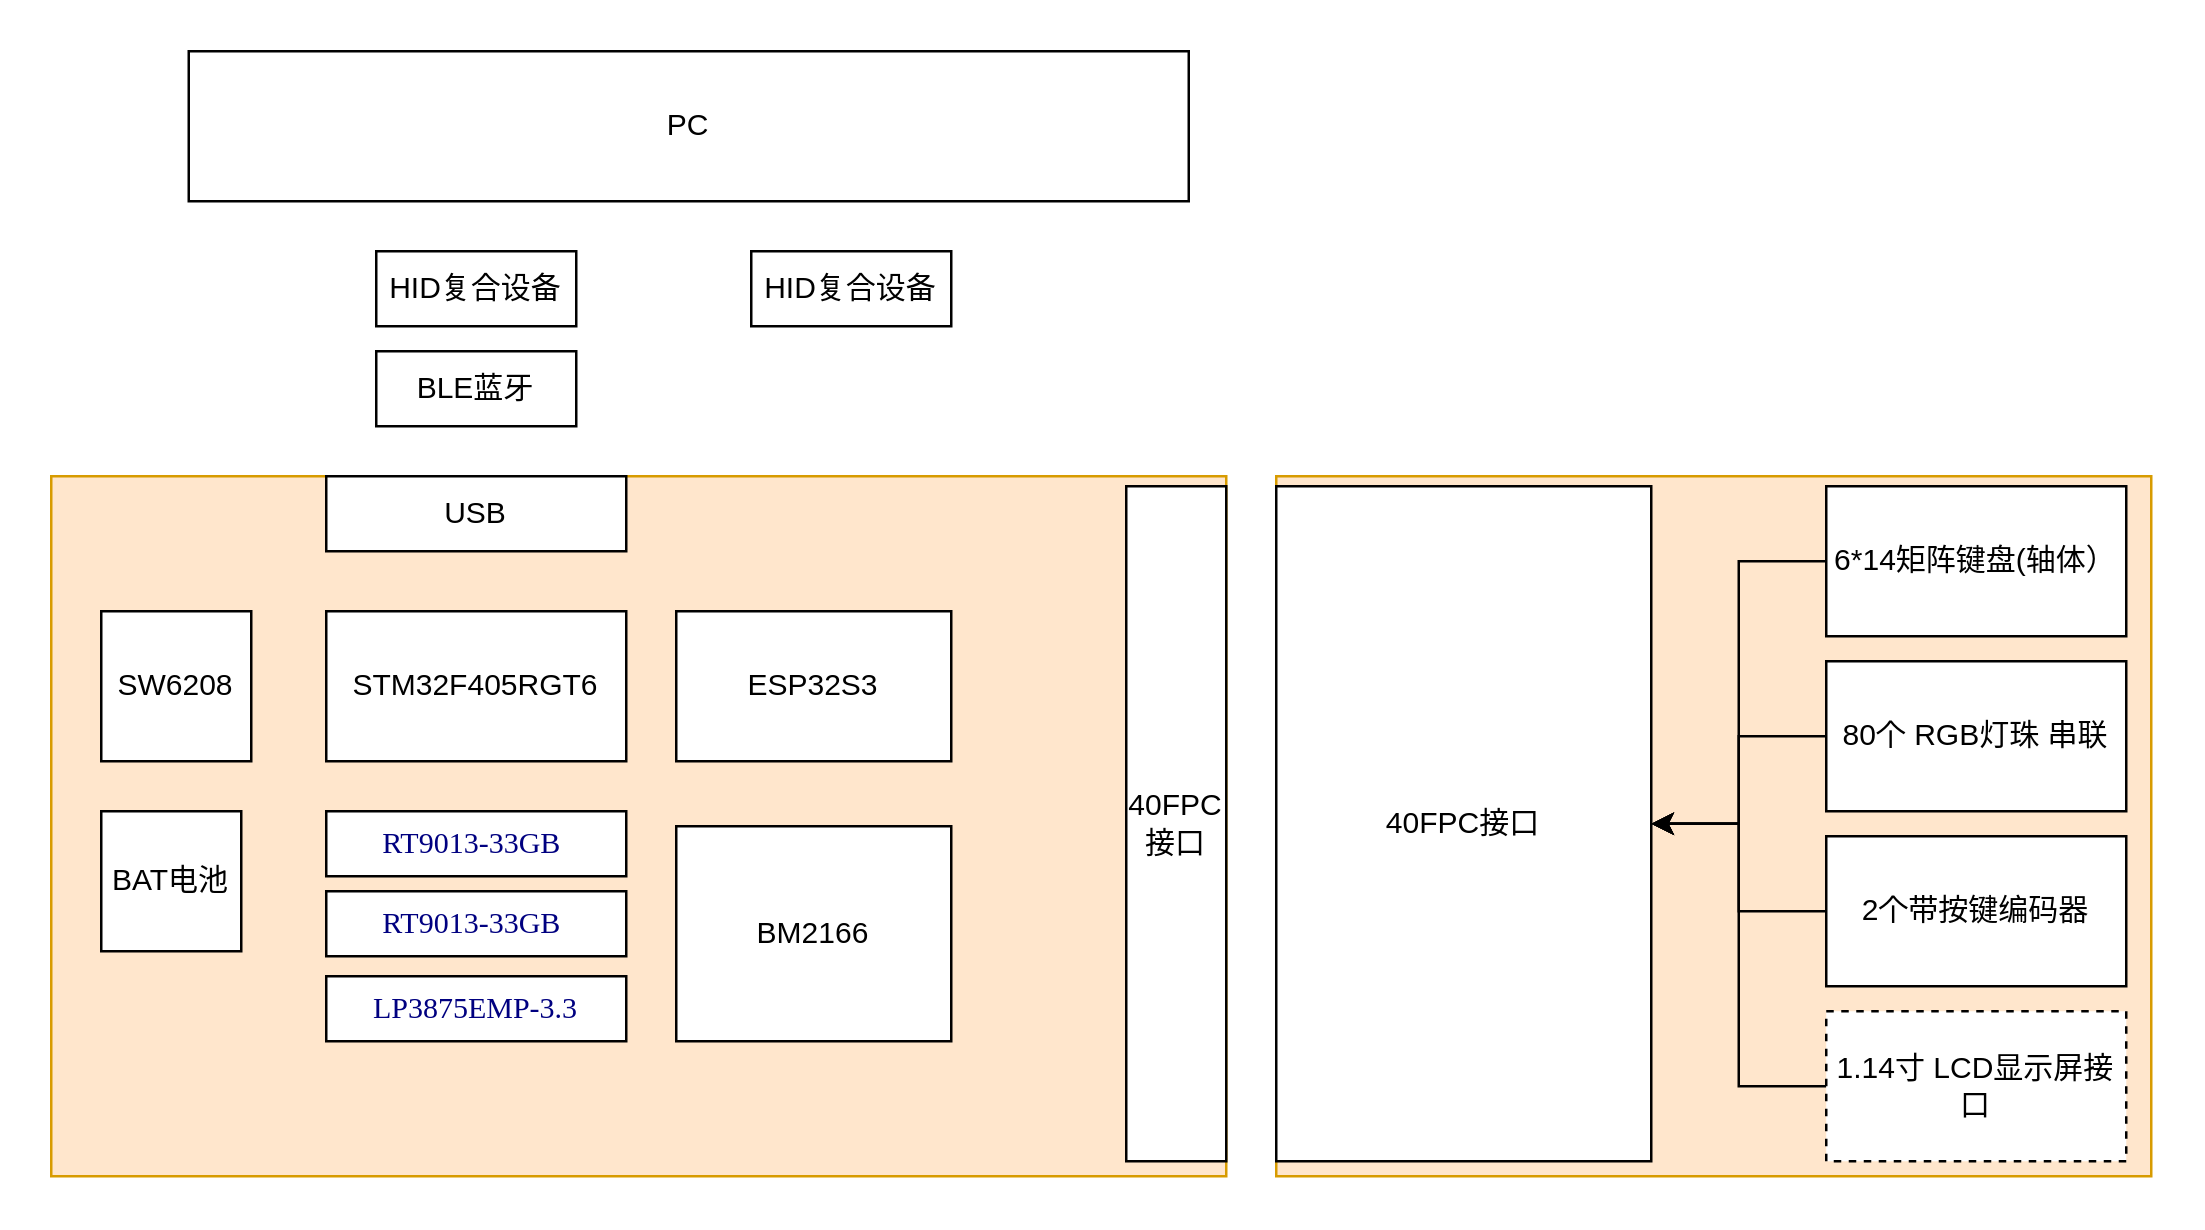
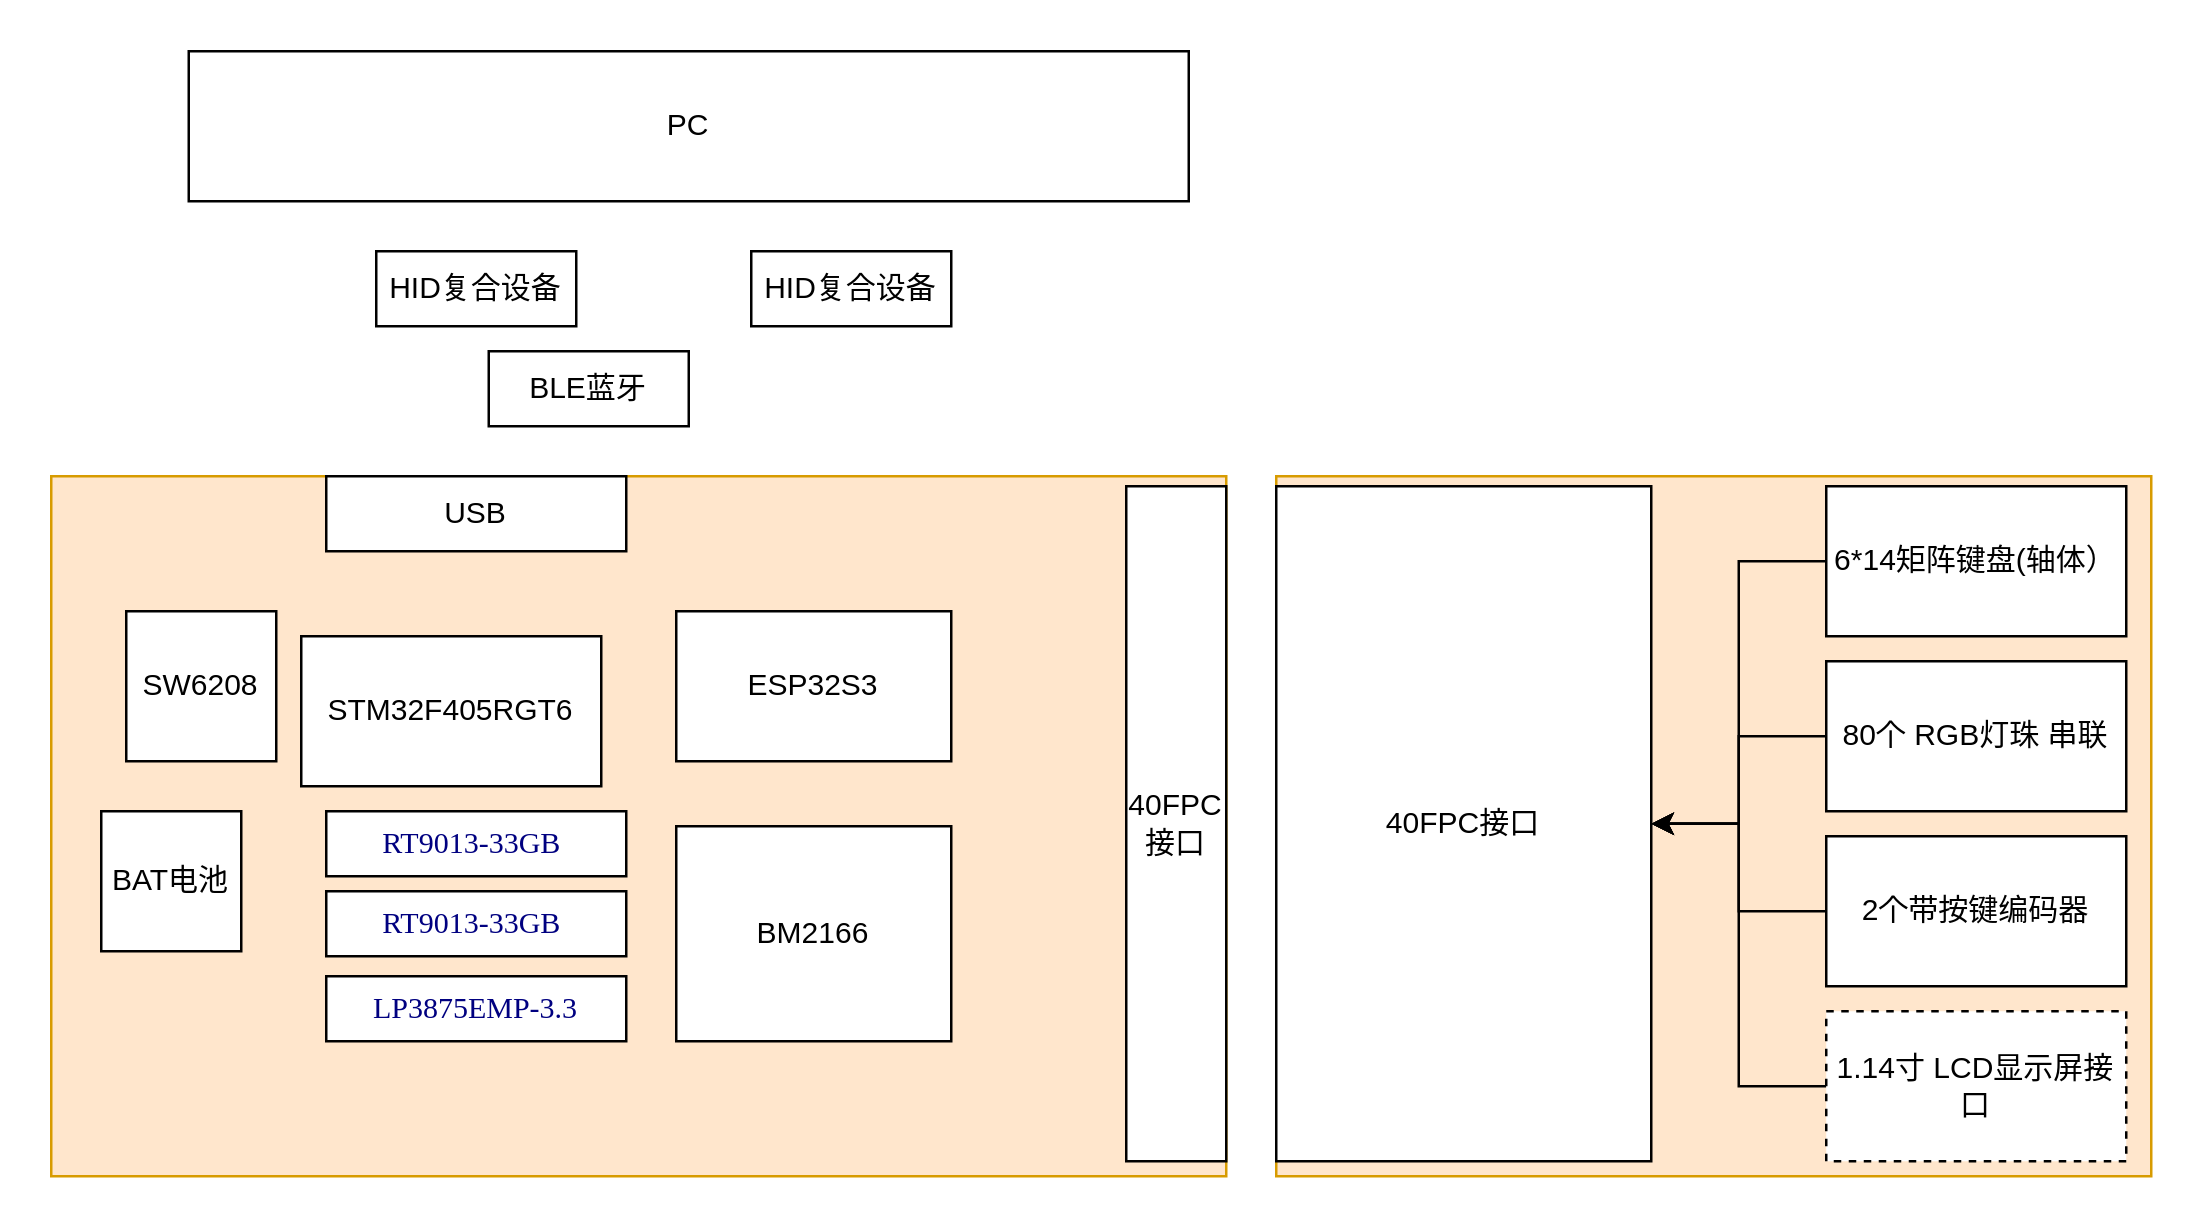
  <mxCell id="0" />
  <mxCell id="1" parent="0" />
  <mxCell id="2" value="" style="whiteSpace=wrap;html=1;rounded=0;strokeColor=#d79b00;fillColor=#ffe6cc;" vertex="1" parent="1"><mxGeometry x="510" y="190" width="350" height="280" as="geometry" /></mxCell>
  <mxCell id="3" value="40FPC接口" style="rounded=0;whiteSpace=wrap;html=1;" vertex="1" parent="1"><mxGeometry x="510" y="194" width="150" height="270" as="geometry" /></mxCell>
  <mxCell id="4" value="" style="edgeStyle=orthogonalEdgeStyle;rounded=0;orthogonalLoop=1;jettySize=auto;html=1;" edge="1" parent="1" source="5" target="3"><mxGeometry relative="1" as="geometry" /></mxCell>
  <mxCell id="5" value="6*14矩阵键盘(轴体）" style="rounded=0;whiteSpace=wrap;html=1;" vertex="1" parent="1"><mxGeometry x="730" y="194" width="120" height="60" as="geometry" /></mxCell>
  <mxCell id="6" value="" style="edgeStyle=orthogonalEdgeStyle;rounded=0;orthogonalLoop=1;jettySize=auto;html=1;" edge="1" parent="1" source="7" target="3"><mxGeometry relative="1" as="geometry" /></mxCell>
  <mxCell id="7" value="80个 RGB灯珠 串联" style="rounded=0;whiteSpace=wrap;html=1;" vertex="1" parent="1"><mxGeometry x="730" y="264" width="120" height="60" as="geometry" /></mxCell>
  <mxCell id="8" value="" style="edgeStyle=orthogonalEdgeStyle;rounded=0;orthogonalLoop=1;jettySize=auto;html=1;" edge="1" parent="1" source="9" target="3"><mxGeometry relative="1" as="geometry" /></mxCell>
  <mxCell id="9" value="2个带按键编码器" style="rounded=0;whiteSpace=wrap;html=1;" vertex="1" parent="1"><mxGeometry x="730" y="334" width="120" height="60" as="geometry" /></mxCell>
  <mxCell id="10" value="" style="edgeStyle=orthogonalEdgeStyle;rounded=0;orthogonalLoop=1;jettySize=auto;html=1;" edge="1" parent="1" source="11" target="3"><mxGeometry relative="1" as="geometry" /></mxCell>
  <mxCell id="11" value="1.14寸 LCD显示屏接口" style="rounded=0;whiteSpace=wrap;html=1;dashed=1;" vertex="1" parent="1"><mxGeometry x="730" y="404" width="120" height="60" as="geometry" /></mxCell>
  <mxCell id="12" value="" style="rounded=0;whiteSpace=wrap;html=1;fillColor=#ffe6cc;strokeColor=#d79b00;" vertex="1" parent="1"><mxGeometry x="20" y="190" width="470" height="280" as="geometry" /></mxCell>
- <mxCell id="13" value="STM32F405RGT6" style="rounded=0;whiteSpace=wrap;html=1;" vertex="1" parent="1"><mxGeometry x="130" y="244" width="120" height="60" as="geometry" /></mxCell>
+ <mxCell id="13" value="STM32F405RGT6" style="rounded=0;whiteSpace=wrap;html=1;" vertex="1" parent="1"><mxGeometry x="120" y="254" width="120" height="60" as="geometry" /></mxCell>
  <mxCell id="14" value="40FPC接口" style="rounded=0;whiteSpace=wrap;html=1;" vertex="1" parent="1"><mxGeometry x="450" y="194" width="40" height="270" as="geometry" /></mxCell>
  <mxCell id="15" value="ESP32S3" style="rounded=0;whiteSpace=wrap;html=1;" vertex="1" parent="1"><mxGeometry x="270" y="244" width="110" height="60" as="geometry" /></mxCell>
  <mxCell id="16" value="PC" style="rounded=0;whiteSpace=wrap;html=1;" vertex="1" parent="1"><mxGeometry x="75" y="20" width="400" height="60" as="geometry" /></mxCell>
  <mxCell id="17" value="USB" style="rounded=0;whiteSpace=wrap;html=1;" vertex="1" parent="1"><mxGeometry x="130" y="190" width="120" height="30" as="geometry" /></mxCell>
- <mxCell id="18" value="BLE蓝牙" style="rounded=0;whiteSpace=wrap;html=1;" vertex="1" parent="1"><mxGeometry x="150" y="140" width="80" height="30" as="geometry" /></mxCell>
+ <mxCell id="18" value="BLE蓝牙" style="rounded=0;whiteSpace=wrap;html=1;" vertex="1" parent="1"><mxGeometry x="195" y="140" width="80" height="30" as="geometry" /></mxCell>
  <mxCell id="19" value="HID复合设备" style="rounded=0;whiteSpace=wrap;html=1;" vertex="1" parent="1"><mxGeometry x="300" y="100" width="80" height="30" as="geometry" /></mxCell>
  <mxCell id="20" value="HID复合设备" style="rounded=0;whiteSpace=wrap;html=1;" vertex="1" parent="1"><mxGeometry x="150" y="100" width="80" height="30" as="geometry" /></mxCell>
- <mxCell id="21" value="SW6208" style="whiteSpace=wrap;html=1;aspect=fixed;" vertex="1" parent="1"><mxGeometry x="40" y="244" width="60" height="60" as="geometry" /></mxCell>
+ <mxCell id="21" value="SW6208" style="whiteSpace=wrap;html=1;aspect=fixed;" vertex="1" parent="1"><mxGeometry x="50" y="244" width="60" height="60" as="geometry" /></mxCell>
  <mxCell id="22" value="BM2166" style="rounded=0;whiteSpace=wrap;html=1;" vertex="1" parent="1"><mxGeometry x="270" y="330" width="110" height="86" as="geometry" /></mxCell>
  <mxCell id="23" value="BAT电池" style="whiteSpace=wrap;html=1;aspect=fixed;" vertex="1" parent="1"><mxGeometry x="40" y="324" width="56" height="56" as="geometry" /></mxCell>
  <mxCell id="24" value="&lt;div&gt;&lt;span style=&quot;font-family: &amp;#34;times new roman&amp;#34; ; color: rgb(0 , 0 , 128)&quot;&gt;&lt;font style=&quot;font-size: 12px&quot;&gt;RT9013-33GB&amp;nbsp;&lt;/font&gt;&lt;/span&gt;&lt;/div&gt;" style="rounded=0;whiteSpace=wrap;html=1;" vertex="1" parent="1"><mxGeometry x="130" y="324" width="120" height="26" as="geometry" /></mxCell>
  <mxCell id="25" value="&lt;div&gt;&lt;span style=&quot;font-family: &amp;#34;times new roman&amp;#34; ; color: rgb(0 , 0 , 128)&quot;&gt;&lt;font style=&quot;font-size: 12px&quot;&gt;RT9013-33GB&amp;nbsp;&lt;/font&gt;&lt;/span&gt;&lt;/div&gt;" style="rounded=0;whiteSpace=wrap;html=1;" vertex="1" parent="1"><mxGeometry x="130" y="356" width="120" height="26" as="geometry" /></mxCell>
  <mxCell id="26" value="&lt;div&gt;&lt;span style=&quot;font-family: &amp;#34;times new roman&amp;#34; ; color: rgb(0 , 0 , 128)&quot;&gt;&lt;font style=&quot;font-size: 12px&quot;&gt;LP3875EMP-3.3&lt;/font&gt;&lt;/span&gt;&lt;/div&gt;" style="rounded=0;whiteSpace=wrap;html=1;" vertex="1" parent="1"><mxGeometry x="130" y="390" width="120" height="26" as="geometry" /></mxCell>
